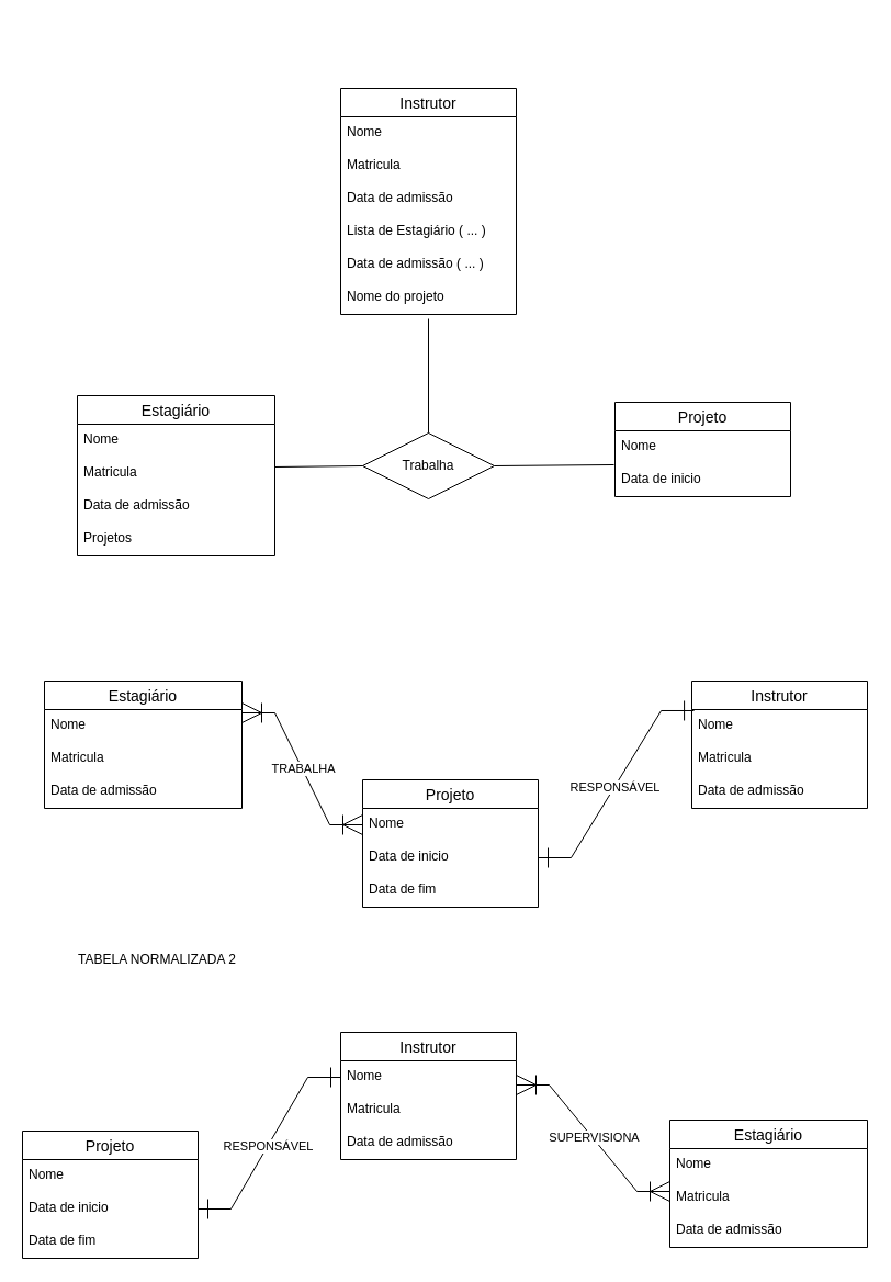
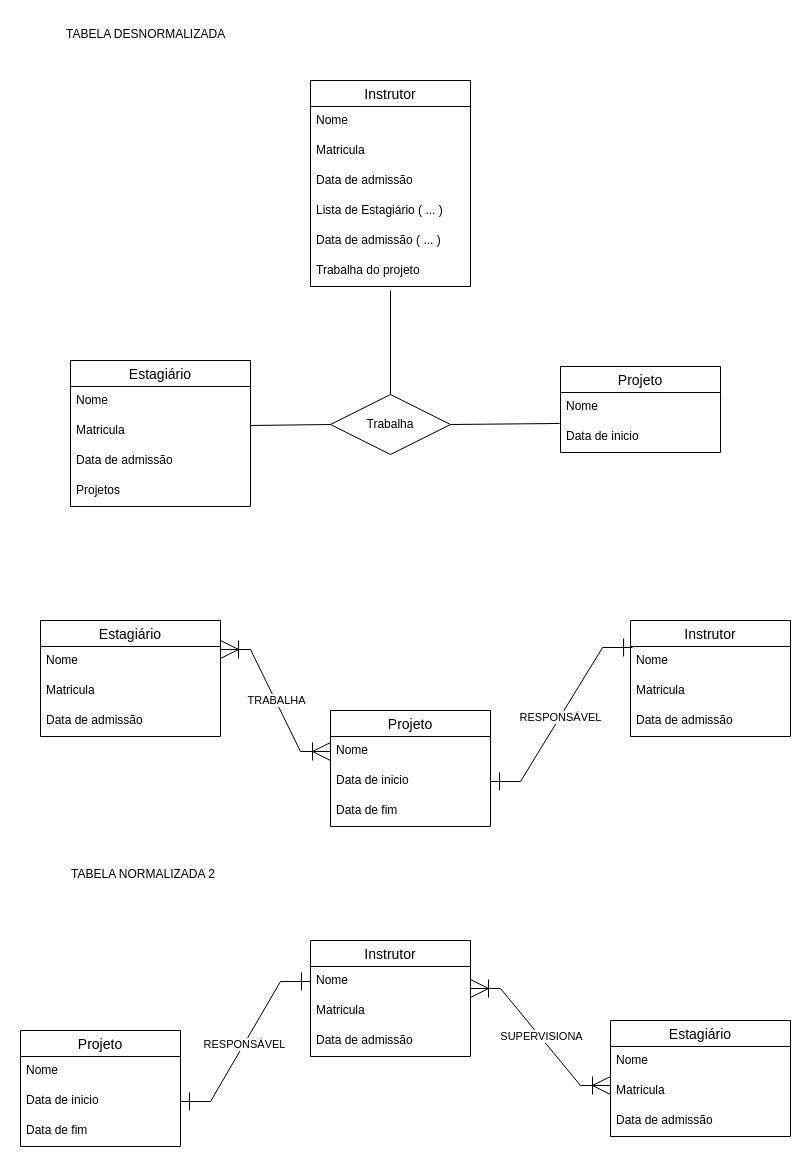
  <mxCell id="0" />
  <mxCell id="1" parent="0" />
  <mxCell id="2" value="Estagiário" style="swimlane;fontStyle=0;childLayout=stackLayout;horizontal=1;startSize=26;horizontalStack=0;resizeParent=1;resizeParentMax=0;resizeLast=0;collapsible=1;marginBottom=0;align=center;fontSize=14;" parent="1" vertex="1"><mxGeometry x="70" y="360" width="180" height="146" as="geometry"><mxRectangle x="70" y="610" width="100" height="30" as="alternateBounds" /></mxGeometry></mxCell>
  <mxCell id="3" value="Nome" style="text;strokeColor=none;fillColor=none;spacingLeft=4;spacingRight=4;overflow=hidden;rotatable=0;points=[[0,0.5],[1,0.5]];portConstraint=eastwest;fontSize=12;whiteSpace=wrap;html=1;" parent="2" vertex="1"><mxGeometry y="26" width="180" height="30" as="geometry" /></mxCell>
  <mxCell id="4" value="Matricula" style="text;strokeColor=none;fillColor=none;spacingLeft=4;spacingRight=4;overflow=hidden;rotatable=0;points=[[0,0.5],[1,0.5]];portConstraint=eastwest;fontSize=12;whiteSpace=wrap;html=1;" parent="2" vertex="1"><mxGeometry y="56" width="180" height="30" as="geometry" /></mxCell>
  <mxCell id="5" value="Data de admissão" style="text;strokeColor=none;fillColor=none;spacingLeft=4;spacingRight=4;overflow=hidden;rotatable=0;points=[[0,0.5],[1,0.5]];portConstraint=eastwest;fontSize=12;whiteSpace=wrap;html=1;" parent="2" vertex="1"><mxGeometry y="86" width="180" height="30" as="geometry" /></mxCell>
  <mxCell id="6" value="Projetos" style="text;strokeColor=none;fillColor=none;spacingLeft=4;spacingRight=4;overflow=hidden;rotatable=0;points=[[0,0.5],[1,0.5]];portConstraint=eastwest;fontSize=12;whiteSpace=wrap;html=1;" vertex="1" parent="2"><mxGeometry y="116" width="180" height="30" as="geometry" /></mxCell>
  <mxCell id="7" value="Instrutor" style="swimlane;fontStyle=0;childLayout=stackLayout;horizontal=1;startSize=26;horizontalStack=0;resizeParent=1;resizeParentMax=0;resizeLast=0;collapsible=1;marginBottom=0;align=center;fontSize=14;" parent="1" vertex="1"><mxGeometry x="310" y="80" width="160" height="206" as="geometry" /></mxCell>
  <mxCell id="8" value="Nome" style="text;strokeColor=none;fillColor=none;spacingLeft=4;spacingRight=4;overflow=hidden;rotatable=0;points=[[0,0.5],[1,0.5]];portConstraint=eastwest;fontSize=12;whiteSpace=wrap;html=1;" parent="7" vertex="1"><mxGeometry y="26" width="160" height="30" as="geometry" /></mxCell>
  <mxCell id="9" value="Matricula" style="text;strokeColor=none;fillColor=none;spacingLeft=4;spacingRight=4;overflow=hidden;rotatable=0;points=[[0,0.5],[1,0.5]];portConstraint=eastwest;fontSize=12;whiteSpace=wrap;html=1;" parent="7" vertex="1"><mxGeometry y="56" width="160" height="30" as="geometry" /></mxCell>
  <mxCell id="10" value="Data de admissão" style="text;strokeColor=none;fillColor=none;spacingLeft=4;spacingRight=4;overflow=hidden;rotatable=0;points=[[0,0.5],[1,0.5]];portConstraint=eastwest;fontSize=12;whiteSpace=wrap;html=1;" parent="7" vertex="1"><mxGeometry y="86" width="160" height="30" as="geometry" /></mxCell>
  <mxCell id="11" value="Lista de Estagiário ( ... )" style="text;strokeColor=none;fillColor=none;spacingLeft=4;spacingRight=4;overflow=hidden;rotatable=0;points=[[0,0.5],[1,0.5]];portConstraint=eastwest;fontSize=12;whiteSpace=wrap;html=1;" vertex="1" parent="7"><mxGeometry y="116" width="160" height="30" as="geometry" /></mxCell>
  <mxCell id="12" value="Data de admissão ( ... )" style="text;strokeColor=none;fillColor=none;spacingLeft=4;spacingRight=4;overflow=hidden;rotatable=0;points=[[0,0.5],[1,0.5]];portConstraint=eastwest;fontSize=12;whiteSpace=wrap;html=1;" vertex="1" parent="7"><mxGeometry y="146" width="160" height="30" as="geometry" /></mxCell>
- <mxCell id="13" value="Nome do projeto" style="text;strokeColor=none;fillColor=none;spacingLeft=4;spacingRight=4;overflow=hidden;rotatable=0;points=[[0,0.5],[1,0.5]];portConstraint=eastwest;fontSize=12;whiteSpace=wrap;html=1;" vertex="1" parent="7"><mxGeometry y="176" width="160" height="30" as="geometry" /></mxCell>
+ <mxCell id="13" value="Trabalha do projeto" style="text;strokeColor=none;fillColor=none;spacingLeft=4;spacingRight=4;overflow=hidden;rotatable=0;points=[[0,0.5],[1,0.5]];portConstraint=eastwest;fontSize=12;whiteSpace=wrap;html=1;" vertex="1" parent="7"><mxGeometry y="176" width="160" height="30" as="geometry" /></mxCell>
  <mxCell id="14" value="Projeto" style="swimlane;fontStyle=0;childLayout=stackLayout;horizontal=1;startSize=26;horizontalStack=0;resizeParent=1;resizeParentMax=0;resizeLast=0;collapsible=1;marginBottom=0;align=center;fontSize=14;" parent="1" vertex="1"><mxGeometry x="560" y="366" width="160" height="86" as="geometry" /></mxCell>
  <mxCell id="15" value="Nome" style="text;strokeColor=none;fillColor=none;spacingLeft=4;spacingRight=4;overflow=hidden;rotatable=0;points=[[0,0.5],[1,0.5]];portConstraint=eastwest;fontSize=12;whiteSpace=wrap;html=1;" parent="14" vertex="1"><mxGeometry y="26" width="160" height="30" as="geometry" /></mxCell>
  <mxCell id="16" value="Data de inicio" style="text;strokeColor=none;fillColor=none;spacingLeft=4;spacingRight=4;overflow=hidden;rotatable=0;points=[[0,0.5],[1,0.5]];portConstraint=eastwest;fontSize=12;whiteSpace=wrap;html=1;" parent="14" vertex="1"><mxGeometry y="56" width="160" height="30" as="geometry" /></mxCell>
  <mxCell id="17" value="Trabalha" style="shape=rhombus;perimeter=rhombusPerimeter;whiteSpace=wrap;html=1;align=center;" parent="1" vertex="1"><mxGeometry x="330" y="394" width="120" height="60" as="geometry" /></mxCell>
  <mxCell id="18" value="" style="endArrow=none;html=1;rounded=0;exitX=1;exitY=0.3;exitDx=0;exitDy=0;exitPerimeter=0;entryX=0;entryY=0.5;entryDx=0;entryDy=0;" parent="1" source="4" target="17" edge="1"><mxGeometry relative="1" as="geometry"><mxPoint x="420" y="330" as="sourcePoint" /><mxPoint x="580" y="330" as="targetPoint" /></mxGeometry></mxCell>
  <mxCell id="19" value="" style="endArrow=none;html=1;rounded=0;exitX=1;exitY=0.5;exitDx=0;exitDy=0;entryX=-0.006;entryY=0.033;entryDx=0;entryDy=0;entryPerimeter=0;" parent="1" source="17" target="16" edge="1"><mxGeometry relative="1" as="geometry"><mxPoint x="420" y="330" as="sourcePoint" /><mxPoint x="520" y="460" as="targetPoint" /></mxGeometry></mxCell>
  <mxCell id="20" value="" style="endArrow=none;html=1;rounded=0;exitX=0.5;exitY=0;exitDx=0;exitDy=0;" parent="1" source="17" edge="1"><mxGeometry relative="1" as="geometry"><mxPoint x="420" y="330" as="sourcePoint" /><mxPoint x="390" y="290" as="targetPoint" /></mxGeometry></mxCell>
  <mxCell id="21" value="Estagiário" style="swimlane;fontStyle=0;childLayout=stackLayout;horizontal=1;startSize=26;horizontalStack=0;resizeParent=1;resizeParentMax=0;resizeLast=0;collapsible=1;marginBottom=0;align=center;fontSize=14;" vertex="1" parent="1"><mxGeometry x="610" y="1020" width="180" height="116" as="geometry"><mxRectangle x="70" y="610" width="100" height="30" as="alternateBounds" /></mxGeometry></mxCell>
  <mxCell id="22" value="Nome" style="text;strokeColor=none;fillColor=none;spacingLeft=4;spacingRight=4;overflow=hidden;rotatable=0;points=[[0,0.5],[1,0.5]];portConstraint=eastwest;fontSize=12;whiteSpace=wrap;html=1;" vertex="1" parent="21"><mxGeometry y="26" width="180" height="30" as="geometry" /></mxCell>
  <mxCell id="23" value="Matricula" style="text;strokeColor=none;fillColor=none;spacingLeft=4;spacingRight=4;overflow=hidden;rotatable=0;points=[[0,0.5],[1,0.5]];portConstraint=eastwest;fontSize=12;whiteSpace=wrap;html=1;" vertex="1" parent="21"><mxGeometry y="56" width="180" height="30" as="geometry" /></mxCell>
  <mxCell id="24" value="Data de admissão" style="text;strokeColor=none;fillColor=none;spacingLeft=4;spacingRight=4;overflow=hidden;rotatable=0;points=[[0,0.5],[1,0.5]];portConstraint=eastwest;fontSize=12;whiteSpace=wrap;html=1;" vertex="1" parent="21"><mxGeometry y="86" width="180" height="30" as="geometry" /></mxCell>
  <mxCell id="25" value="Instrutor" style="swimlane;fontStyle=0;childLayout=stackLayout;horizontal=1;startSize=26;horizontalStack=0;resizeParent=1;resizeParentMax=0;resizeLast=0;collapsible=1;marginBottom=0;align=center;fontSize=14;" vertex="1" parent="1"><mxGeometry x="310" y="940" width="160" height="116" as="geometry" /></mxCell>
  <mxCell id="26" value="Nome" style="text;strokeColor=none;fillColor=none;spacingLeft=4;spacingRight=4;overflow=hidden;rotatable=0;points=[[0,0.5],[1,0.5]];portConstraint=eastwest;fontSize=12;whiteSpace=wrap;html=1;" vertex="1" parent="25"><mxGeometry y="26" width="160" height="30" as="geometry" /></mxCell>
  <mxCell id="27" value="Matricula" style="text;strokeColor=none;fillColor=none;spacingLeft=4;spacingRight=4;overflow=hidden;rotatable=0;points=[[0,0.5],[1,0.5]];portConstraint=eastwest;fontSize=12;whiteSpace=wrap;html=1;" vertex="1" parent="25"><mxGeometry y="56" width="160" height="30" as="geometry" /></mxCell>
  <mxCell id="28" value="Data de admissão" style="text;strokeColor=none;fillColor=none;spacingLeft=4;spacingRight=4;overflow=hidden;rotatable=0;points=[[0,0.5],[1,0.5]];portConstraint=eastwest;fontSize=12;whiteSpace=wrap;html=1;" vertex="1" parent="25"><mxGeometry y="86" width="160" height="30" as="geometry" /></mxCell>
  <mxCell id="29" value="" style="edgeStyle=entityRelationEdgeStyle;fontSize=12;html=1;endArrow=ERoneToMany;rounded=0;entryX=0;entryY=0.3;entryDx=0;entryDy=0;entryPerimeter=0;startArrow=ERoneToMany;startFill=0;endFill=0;strokeWidth=1;endSize=16;startSize=16;" edge="1" parent="1" target="23"><mxGeometry width="100" height="100" relative="1" as="geometry"><mxPoint x="470" y="988" as="sourcePoint" /><mxPoint x="750" y="1110" as="targetPoint" /></mxGeometry></mxCell>
  <mxCell id="30" value="SUPERVISIONA" style="edgeLabel;html=1;align=center;verticalAlign=middle;resizable=0;points=[];" vertex="1" connectable="0" parent="29"><mxGeometry x="0.003" y="1" relative="1" as="geometry"><mxPoint as="offset" /></mxGeometry></mxCell>
  <mxCell id="31" value="Projeto" style="swimlane;fontStyle=0;childLayout=stackLayout;horizontal=1;startSize=26;horizontalStack=0;resizeParent=1;resizeParentMax=0;resizeLast=0;collapsible=1;marginBottom=0;align=center;fontSize=14;" vertex="1" parent="1"><mxGeometry x="20" y="1030" width="160" height="116" as="geometry" /></mxCell>
  <mxCell id="32" value="Nome" style="text;strokeColor=none;fillColor=none;spacingLeft=4;spacingRight=4;overflow=hidden;rotatable=0;points=[[0,0.5],[1,0.5]];portConstraint=eastwest;fontSize=12;whiteSpace=wrap;html=1;" vertex="1" parent="31"><mxGeometry y="26" width="160" height="30" as="geometry" /></mxCell>
  <mxCell id="33" value="Data de inicio" style="text;strokeColor=none;fillColor=none;spacingLeft=4;spacingRight=4;overflow=hidden;rotatable=0;points=[[0,0.5],[1,0.5]];portConstraint=eastwest;fontSize=12;whiteSpace=wrap;html=1;" vertex="1" parent="31"><mxGeometry y="56" width="160" height="30" as="geometry" /></mxCell>
  <mxCell id="34" value="Data de fim" style="text;strokeColor=none;fillColor=none;spacingLeft=4;spacingRight=4;overflow=hidden;rotatable=0;points=[[0,0.5],[1,0.5]];portConstraint=eastwest;fontSize=12;whiteSpace=wrap;html=1;" vertex="1" parent="31"><mxGeometry y="86" width="160" height="30" as="geometry" /></mxCell>
  <mxCell id="35" value="" style="edgeStyle=entityRelationEdgeStyle;fontSize=12;html=1;endArrow=ERone;startArrow=ERone;rounded=0;exitX=1;exitY=0.5;exitDx=0;exitDy=0;startFill=0;endFill=0;endSize=16;startSize=16;" edge="1" parent="1" source="33" target="26"><mxGeometry width="100" height="100" relative="1" as="geometry"><mxPoint x="410" y="1070" as="sourcePoint" /><mxPoint x="510" y="970" as="targetPoint" /></mxGeometry></mxCell>
  <mxCell id="36" value="RESPONSÁVEL" style="edgeLabel;html=1;align=center;verticalAlign=middle;resizable=0;points=[];" vertex="1" connectable="0" parent="35"><mxGeometry x="-0.025" relative="1" as="geometry"><mxPoint as="offset" /></mxGeometry></mxCell>
  <mxCell id="37" value="Instrutor" style="swimlane;fontStyle=0;childLayout=stackLayout;horizontal=1;startSize=26;horizontalStack=0;resizeParent=1;resizeParentMax=0;resizeLast=0;collapsible=1;marginBottom=0;align=center;fontSize=14;" vertex="1" parent="1"><mxGeometry x="630" y="620" width="160" height="116" as="geometry" /></mxCell>
  <mxCell id="38" value="Nome" style="text;strokeColor=none;fillColor=none;spacingLeft=4;spacingRight=4;overflow=hidden;rotatable=0;points=[[0,0.5],[1,0.5]];portConstraint=eastwest;fontSize=12;whiteSpace=wrap;html=1;" vertex="1" parent="37"><mxGeometry y="26" width="160" height="30" as="geometry" /></mxCell>
  <mxCell id="39" value="Matricula" style="text;strokeColor=none;fillColor=none;spacingLeft=4;spacingRight=4;overflow=hidden;rotatable=0;points=[[0,0.5],[1,0.5]];portConstraint=eastwest;fontSize=12;whiteSpace=wrap;html=1;" vertex="1" parent="37"><mxGeometry y="56" width="160" height="30" as="geometry" /></mxCell>
  <mxCell id="40" value="Data de admissão" style="text;strokeColor=none;fillColor=none;spacingLeft=4;spacingRight=4;overflow=hidden;rotatable=0;points=[[0,0.5],[1,0.5]];portConstraint=eastwest;fontSize=12;whiteSpace=wrap;html=1;" vertex="1" parent="37"><mxGeometry y="86" width="160" height="30" as="geometry" /></mxCell>
  <mxCell id="41" value="Projeto" style="swimlane;fontStyle=0;childLayout=stackLayout;horizontal=1;startSize=26;horizontalStack=0;resizeParent=1;resizeParentMax=0;resizeLast=0;collapsible=1;marginBottom=0;align=center;fontSize=14;" vertex="1" parent="1"><mxGeometry x="330" y="710" width="160" height="116" as="geometry" /></mxCell>
  <mxCell id="42" value="Nome" style="text;strokeColor=none;fillColor=none;spacingLeft=4;spacingRight=4;overflow=hidden;rotatable=0;points=[[0,0.5],[1,0.5]];portConstraint=eastwest;fontSize=12;whiteSpace=wrap;html=1;" vertex="1" parent="41"><mxGeometry y="26" width="160" height="30" as="geometry" /></mxCell>
  <mxCell id="43" value="Data de inicio" style="text;strokeColor=none;fillColor=none;spacingLeft=4;spacingRight=4;overflow=hidden;rotatable=0;points=[[0,0.5],[1,0.5]];portConstraint=eastwest;fontSize=12;whiteSpace=wrap;html=1;" vertex="1" parent="41"><mxGeometry y="56" width="160" height="30" as="geometry" /></mxCell>
  <mxCell id="44" value="Data de fim" style="text;strokeColor=none;fillColor=none;spacingLeft=4;spacingRight=4;overflow=hidden;rotatable=0;points=[[0,0.5],[1,0.5]];portConstraint=eastwest;fontSize=12;whiteSpace=wrap;html=1;" vertex="1" parent="41"><mxGeometry y="86" width="160" height="30" as="geometry" /></mxCell>
  <mxCell id="45" value="" style="edgeStyle=entityRelationEdgeStyle;fontSize=12;html=1;endArrow=ERone;startArrow=ERone;rounded=0;exitX=1;exitY=0.5;exitDx=0;exitDy=0;startFill=0;endFill=0;endSize=16;startSize=16;entryX=0.013;entryY=0.033;entryDx=0;entryDy=0;entryPerimeter=0;" edge="1" parent="1" source="43" target="38"><mxGeometry width="100" height="100" relative="1" as="geometry"><mxPoint x="750" y="750" as="sourcePoint" /><mxPoint x="850" y="650" as="targetPoint" /></mxGeometry></mxCell>
  <mxCell id="46" value="RESPONSÁVEL" style="edgeLabel;html=1;align=center;verticalAlign=middle;resizable=0;points=[];" vertex="1" connectable="0" parent="45"><mxGeometry x="-0.025" relative="1" as="geometry"><mxPoint as="offset" /></mxGeometry></mxCell>
  <mxCell id="47" value="Estagiário" style="swimlane;fontStyle=0;childLayout=stackLayout;horizontal=1;startSize=26;horizontalStack=0;resizeParent=1;resizeParentMax=0;resizeLast=0;collapsible=1;marginBottom=0;align=center;fontSize=14;" vertex="1" parent="1"><mxGeometry x="40" y="620" width="180" height="116" as="geometry"><mxRectangle x="70" y="610" width="100" height="30" as="alternateBounds" /></mxGeometry></mxCell>
  <mxCell id="48" value="Nome" style="text;strokeColor=none;fillColor=none;spacingLeft=4;spacingRight=4;overflow=hidden;rotatable=0;points=[[0,0.5],[1,0.5]];portConstraint=eastwest;fontSize=12;whiteSpace=wrap;html=1;" vertex="1" parent="47"><mxGeometry y="26" width="180" height="30" as="geometry" /></mxCell>
  <mxCell id="49" value="Matricula" style="text;strokeColor=none;fillColor=none;spacingLeft=4;spacingRight=4;overflow=hidden;rotatable=0;points=[[0,0.5],[1,0.5]];portConstraint=eastwest;fontSize=12;whiteSpace=wrap;html=1;" vertex="1" parent="47"><mxGeometry y="56" width="180" height="30" as="geometry" /></mxCell>
  <mxCell id="50" value="Data de admissão" style="text;strokeColor=none;fillColor=none;spacingLeft=4;spacingRight=4;overflow=hidden;rotatable=0;points=[[0,0.5],[1,0.5]];portConstraint=eastwest;fontSize=12;whiteSpace=wrap;html=1;" vertex="1" parent="47"><mxGeometry y="86" width="180" height="30" as="geometry" /></mxCell>
  <mxCell id="51" value="" style="edgeStyle=entityRelationEdgeStyle;fontSize=12;html=1;endArrow=ERoneToMany;rounded=0;entryX=0;entryY=0.5;entryDx=0;entryDy=0;startArrow=ERoneToMany;startFill=0;endFill=0;strokeWidth=1;endSize=16;startSize=16;exitX=1;exitY=0.25;exitDx=0;exitDy=0;" edge="1" parent="1" source="47" target="42"><mxGeometry width="100" height="100" relative="1" as="geometry"><mxPoint x="190" y="651" as="sourcePoint" /><mxPoint x="384" y="748" as="targetPoint" /></mxGeometry></mxCell>
  <mxCell id="52" value="TRABALHA" style="edgeLabel;html=1;align=center;verticalAlign=middle;resizable=0;points=[];" vertex="1" connectable="0" parent="51"><mxGeometry x="0.003" y="1" relative="1" as="geometry"><mxPoint as="offset" /></mxGeometry></mxCell>
+ <mxCell id="53" value="TABELA DESNORMALIZADA" style="text;strokeColor=none;fillColor=none;spacingLeft=4;spacingRight=4;overflow=hidden;rotatable=0;points=[[0,0.5],[1,0.5]];portConstraint=eastwest;fontSize=12;whiteSpace=wrap;html=1;strokeWidth=0;" vertex="1" parent="1"><mxGeometry x="60" y="20" width="300" height="30" as="geometry" /></mxCell>
  <mxCell id="54" value="TABELA NORMALIZADA 2" style="text;strokeColor=none;fillColor=none;spacingLeft=4;spacingRight=4;overflow=hidden;rotatable=0;points=[[0,0.5],[1,0.5]];portConstraint=eastwest;fontSize=12;whiteSpace=wrap;html=1;strokeWidth=0;" vertex="1" parent="1"><mxGeometry x="65" y="860" width="300" height="30" as="geometry" /></mxCell>
